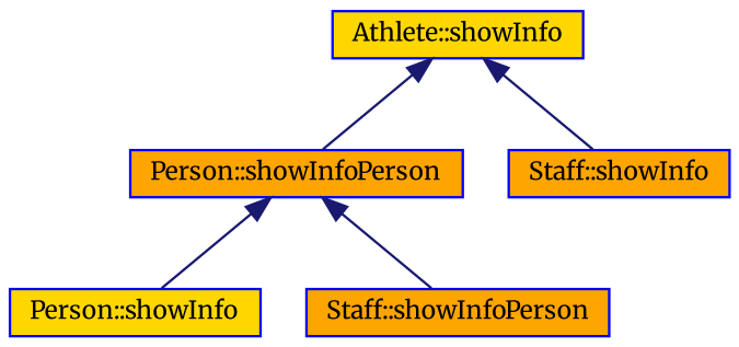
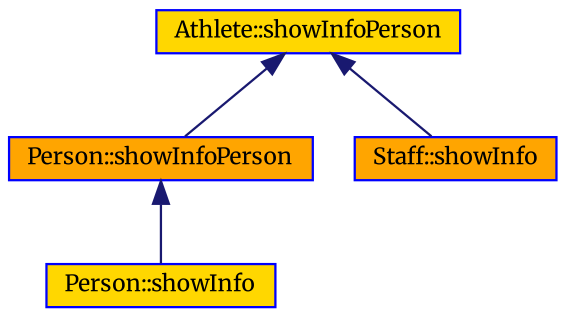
  digraph {
    fontname=Merriweather
    rankdir=TB
    node [color=blue fillcolor=orange fontname=Merriweather fontsize=10 shape=record style=filled]
    edge [color=midnightblue dir=back fontname=Merriweather fontsize=10 labelfontname=Helvetica labelfontsize=10 style=solid]
    n1 [fontcolor=black height=0.2 label="Person::showInfoPerson" width=0.4]
    n2 [fillcolor=gold height=0.2 label="Person::showInfo" width=0.4]
-   n3 [height=0.2 label="Staff::showInfoPerson" width=0.4]
-   n4 [fillcolor=gold height=0.2 label="Athlete::showInfo" width=0.4]
+   n4 [fillcolor=gold height=0.2 label="Athlete::showInfoPerson" width=0.4]
    n5 [height=0.2 label="Staff::showInfo" width=0.4]
    n1 -> n2
-   n1 -> n3
    n4 -> n1
    n4 -> n5
  }
